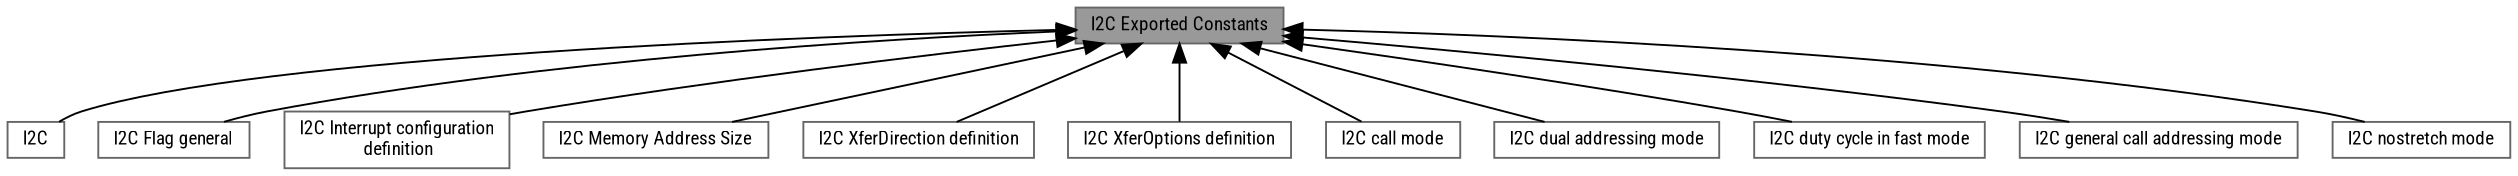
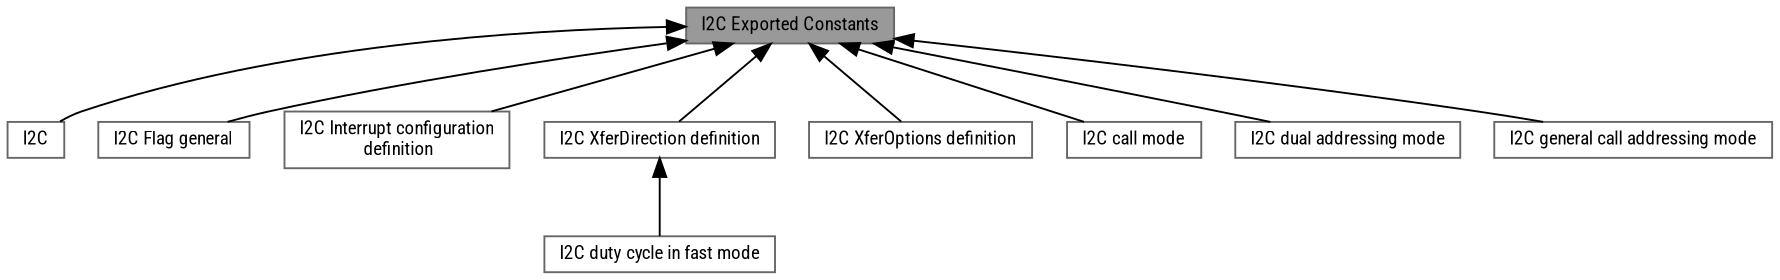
  digraph {
    fontname="Roboto Condensed"
    rankdir=TB
    node [color=grey40 fillcolor=white fontname="Roboto Condensed" fontsize=10 shape=box style=filled]
    edge [dir=back fontname="Roboto Condensed" fontsize=10 labelfontname=Helvetica labelfontsize=10 shape=plaintext style=solid]
    n1 [height=0.2 label=I2C width=0.4]
    n2 [color=gray40 fillcolor=grey60 fontcolor=black height=0.2 label="I2C Exported Constants" width=0.4]
    n3 [height=0.2 label="I2C Flag general" width=0.4]
    n4 [height=0.2 label="I2C Interrupt configuration\l definition" width=0.4]
-   n5 [height=0.2 label="I2C Memory Address Size" width=0.4]
    n6 [height=0.2 label="I2C XferDirection definition" width=0.4]
    n7 [height=0.2 label="I2C XferOptions definition" width=0.4]
    n8 [height=0.2 label="I2C call mode" width=0.4]
    n9 [height=0.2 label="I2C dual addressing mode" width=0.4]
    n10 [height=0.2 label="I2C duty cycle in fast mode" width=0.4]
    n11 [height=0.2 label="I2C general call addressing mode" width=0.4]
-   n12 [height=0.2 label="I2C nostretch mode" width=0.4]
    n2 -> n1
    n2 -> n3
    n2 -> n4
-   n2 -> n5
    n2 -> n6
    n2 -> n7
    n2 -> n8
    n2 -> n9
-   n2 -> n10
+   n6 -> n10
    n2 -> n11
-   n2 -> n12
  }
